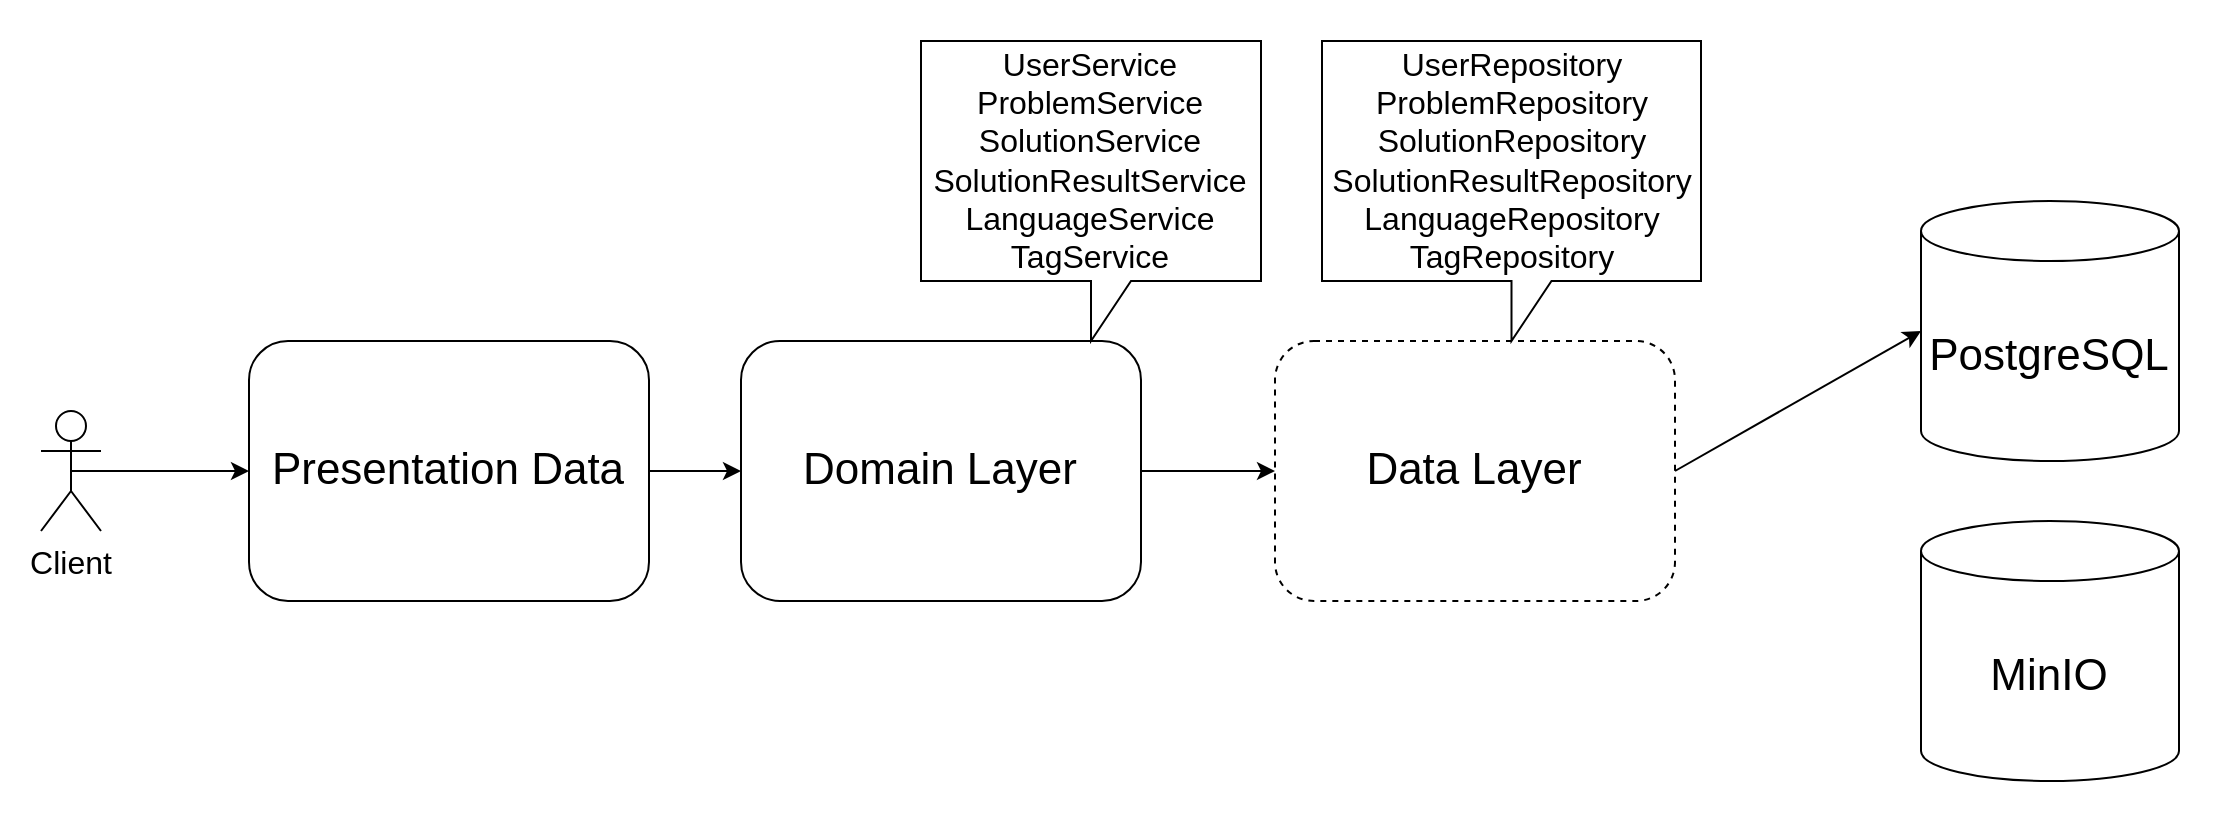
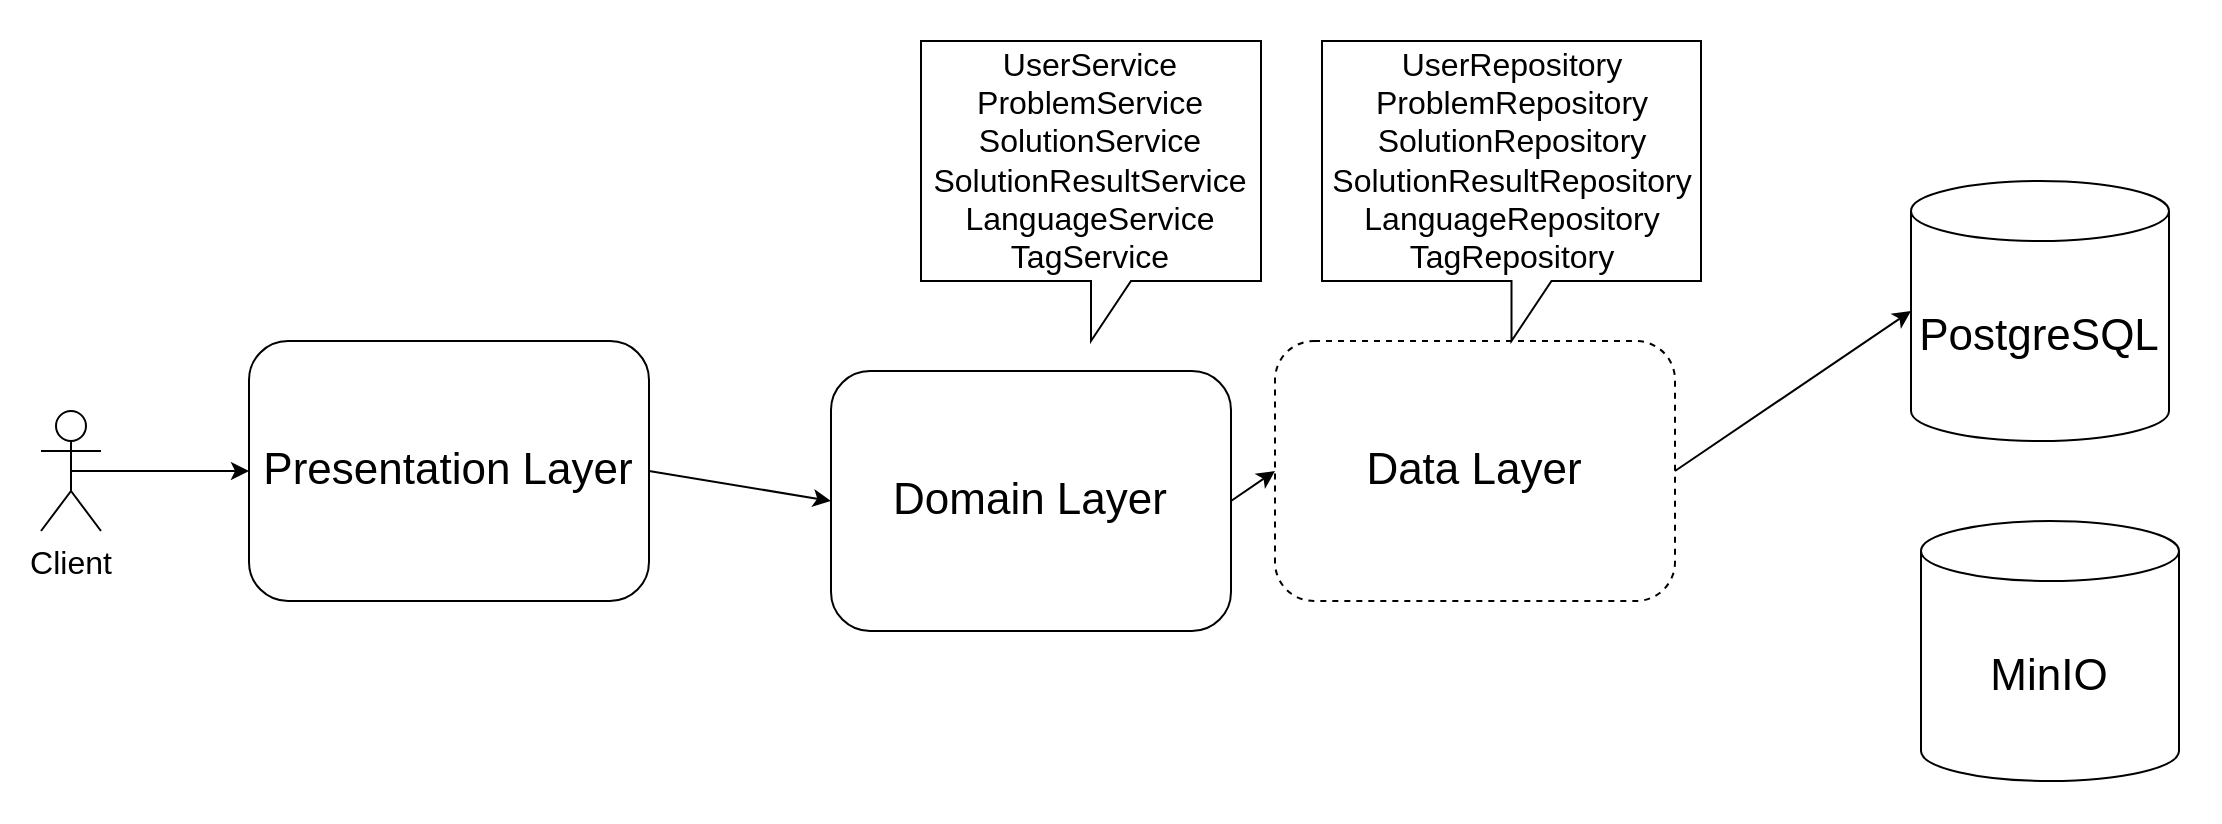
  <mxCell id="0" />
  <mxCell id="1" parent="0" />
- <mxCell id="2" value="&lt;font style=&quot;font-size: 22px;&quot;&gt;Presentation Data&lt;/font&gt;" style="rounded=1;whiteSpace=wrap;html=1;" parent="1" vertex="1"><mxGeometry x="124" y="170" width="200" height="130" as="geometry" /></mxCell>
+ <mxCell id="2" value="&lt;font style=&quot;font-size: 22px;&quot;&gt;Presentation Layer&lt;/font&gt;" style="rounded=1;whiteSpace=wrap;html=1;" parent="1" vertex="1"><mxGeometry x="124" y="170" width="200" height="130" as="geometry" /></mxCell>
  <mxCell id="3" value="" style="endArrow=classic;html=1;rounded=0;entryX=0;entryY=0.5;entryDx=0;entryDy=0;exitX=0.5;exitY=0.5;exitDx=0;exitDy=0;exitPerimeter=0;" parent="1" target="2" edge="1" source="8"><mxGeometry width="50" height="50" relative="1" as="geometry"><mxPoint x="-140" y="235" as="sourcePoint" /><mxPoint x="-230" y="170" as="targetPoint" /></mxGeometry></mxCell>
  <mxCell id="4" value="" style="endArrow=classic;html=1;rounded=0;exitX=1;exitY=0.5;exitDx=0;exitDy=0;entryX=0;entryY=0.5;entryDx=0;entryDy=0;" parent="1" source="2" target="5" edge="1"><mxGeometry width="50" height="50" relative="1" as="geometry"><mxPoint x="150" y="234.66" as="sourcePoint" /><mxPoint x="230" y="235" as="targetPoint" /></mxGeometry></mxCell>
- <mxCell id="5" value="&lt;font style=&quot;font-size: 22px;&quot;&gt;Domain Layer&lt;/font&gt;" style="rounded=1;whiteSpace=wrap;html=1;" parent="1" vertex="1"><mxGeometry x="370" y="170" width="200" height="130" as="geometry" /></mxCell>
+ <mxCell id="5" value="&lt;font style=&quot;font-size: 22px;&quot;&gt;Domain Layer&lt;/font&gt;" style="rounded=1;whiteSpace=wrap;html=1;" parent="1" vertex="1"><mxGeometry x="415" y="185" width="200" height="130" as="geometry" /></mxCell>
  <mxCell id="6" value="&lt;font style=&quot;font-size: 16px;&quot;&gt;UserService&lt;br&gt;ProblemService&lt;br&gt;SolutionService&lt;br&gt;SolutionResultService&lt;br&gt;LanguageService&lt;br&gt;TagService&lt;/font&gt;" style="shape=callout;whiteSpace=wrap;html=1;perimeter=calloutPerimeter;" parent="1" vertex="1"><mxGeometry x="460" y="20" width="170" height="150" as="geometry" /></mxCell>
  <mxCell id="7" value="" style="endArrow=classic;html=1;rounded=0;exitX=1;exitY=0.5;exitDx=0;exitDy=0;entryX=0;entryY=0.5;entryDx=0;entryDy=0;" parent="1" source="5" target="9" edge="1"><mxGeometry width="50" height="50" relative="1" as="geometry"><mxPoint x="600" y="234.58" as="sourcePoint" /><mxPoint x="650" y="235" as="targetPoint" /></mxGeometry></mxCell>
  <mxCell id="8" value="&lt;font style=&quot;font-size: 16px;&quot;&gt;Client&lt;/font&gt;" style="shape=umlActor;verticalLabelPosition=bottom;verticalAlign=top;html=1;outlineConnect=0;" parent="1" vertex="1"><mxGeometry x="20" y="205" width="30" height="60" as="geometry" /></mxCell>
  <mxCell id="9" value="&lt;font style=&quot;font-size: 22px;&quot;&gt;Data Layer&lt;/font&gt;" style="rounded=1;whiteSpace=wrap;html=1;dashed=1;" parent="1" vertex="1"><mxGeometry x="637" y="170" width="200" height="130" as="geometry" /></mxCell>
  <mxCell id="10" value="&lt;font style=&quot;font-size: 16px;&quot;&gt;UserRepository&lt;br&gt;ProblemRepository&lt;br&gt;SolutionRepository&lt;br&gt;SolutionResultRepository&lt;br&gt;LanguageRepository&lt;br&gt;TagRepository&lt;/font&gt;" style="shape=callout;whiteSpace=wrap;html=1;perimeter=calloutPerimeter;" parent="1" vertex="1"><mxGeometry x="660.5" y="20" width="189.5" height="150" as="geometry" /></mxCell>
- <mxCell id="11" value="&lt;font style=&quot;font-size: 22px;&quot;&gt;PostgreSQL&lt;/font&gt;" style="shape=cylinder3;whiteSpace=wrap;html=1;boundedLbl=1;backgroundOutline=1;size=15;" parent="1" vertex="1"><mxGeometry x="960" y="100" width="129" height="130" as="geometry" /></mxCell>
+ <mxCell id="11" value="&lt;font style=&quot;font-size: 22px;&quot;&gt;PostgreSQL&lt;/font&gt;" style="shape=cylinder3;whiteSpace=wrap;html=1;boundedLbl=1;backgroundOutline=1;size=15;" parent="1" vertex="1"><mxGeometry x="955" y="90" width="129" height="130" as="geometry" /></mxCell>
  <mxCell id="12" value="&lt;font style=&quot;font-size: 22px;&quot;&gt;MinIO&lt;/font&gt;" style="shape=cylinder3;whiteSpace=wrap;html=1;boundedLbl=1;backgroundOutline=1;size=15;" parent="1" vertex="1"><mxGeometry x="960" y="260" width="129" height="130" as="geometry" /></mxCell>
  <mxCell id="13" value="" style="endArrow=classic;html=1;rounded=0;exitX=1;exitY=0.5;exitDx=0;exitDy=0;entryX=0;entryY=0.5;entryDx=0;entryDy=0;entryPerimeter=0;" parent="1" source="9" target="11" edge="1"><mxGeometry width="50" height="50" relative="1" as="geometry"><mxPoint x="930" y="230" as="sourcePoint" /><mxPoint x="980" y="180" as="targetPoint" /></mxGeometry></mxCell>
